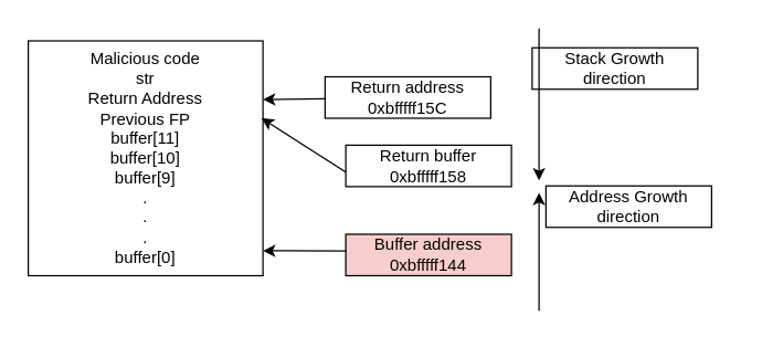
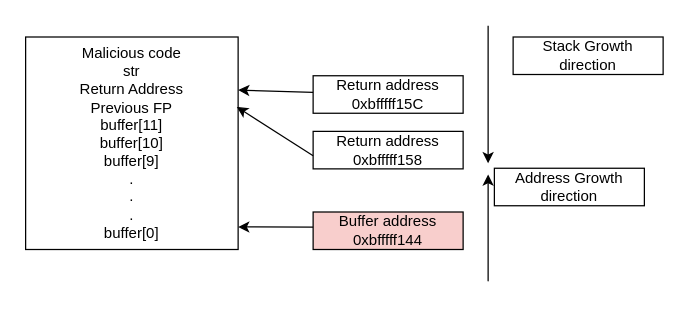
  <mxCell id="0" />
  <mxCell id="1" parent="0" />
  <mxCell id="2" value="Malicious code&lt;br&gt;str&lt;br&gt;Return Address&lt;br&gt;Previous FP&lt;br&gt;buffer[11]&lt;br&gt;buffer[10]&lt;br&gt;buffer[9]&lt;br&gt;.&lt;br&gt;.&lt;br&gt;.&lt;br&gt;buffer[0]&lt;br&gt;" style="whiteSpace=wrap;html=1;aspect=fixed;" vertex="1" parent="1"><mxGeometry x="20" y="29" width="170" height="170" as="geometry" /></mxCell>
- <mxCell id="3" value="Stack Growth direction" style="rounded=0;whiteSpace=wrap;html=1;" vertex="1" parent="1"><mxGeometry x="385" y="34" width="120" height="30" as="geometry" /></mxCell>
+ <mxCell id="3" value="Stack Growth direction" style="rounded=0;whiteSpace=wrap;html=1;" vertex="1" parent="1"><mxGeometry x="410" y="29" width="120" height="30" as="geometry" /></mxCell>
  <mxCell id="4" value="" style="endArrow=classic;html=1;" edge="1" parent="1"><mxGeometry width="50" height="50" relative="1" as="geometry"><mxPoint x="390" y="20" as="sourcePoint" /><mxPoint x="390" y="130" as="targetPoint" /><Array as="points"><mxPoint x="390" y="40" /></Array></mxGeometry></mxCell>
- <mxCell id="5" value="Return address&lt;br&gt;0xbfffff15C&lt;br&gt;" style="rounded=0;whiteSpace=wrap;html=1;" vertex="1" parent="1"><mxGeometry x="235" y="55" width="120" height="30" as="geometry" /></mxCell>
+ <mxCell id="5" value="Return address&lt;br&gt;0xbfffff15C&lt;br&gt;" style="rounded=0;whiteSpace=wrap;html=1;" vertex="1" parent="1"><mxGeometry x="250" y="60" width="120" height="30" as="geometry" /></mxCell>
  <mxCell id="6" value="" style="endArrow=classic;html=1;entryX=1;entryY=0.25;entryDx=0;entryDy=0;" edge="1" parent="1" source="5" target="2"><mxGeometry width="50" height="50" relative="1" as="geometry"><mxPoint x="190" y="109" as="sourcePoint" /><mxPoint x="240" y="59" as="targetPoint" /></mxGeometry></mxCell>
- <mxCell id="7" value="Return buffer&lt;br&gt;0xbfffff158&lt;br&gt;" style="rounded=0;whiteSpace=wrap;html=1;" vertex="1" parent="1"><mxGeometry x="250" y="104.5" width="120" height="30" as="geometry" /></mxCell>
+ <mxCell id="7" value="Return address&lt;br&gt;0xbfffff158&lt;br&gt;" style="rounded=0;whiteSpace=wrap;html=1;" vertex="1" parent="1"><mxGeometry x="250" y="104.5" width="120" height="30" as="geometry" /></mxCell>
  <mxCell id="8" value="" style="endArrow=classic;html=1;entryX=0.994;entryY=0.329;entryDx=0;entryDy=0;entryPerimeter=0;" edge="1" parent="1" target="2"><mxGeometry width="50" height="50" relative="1" as="geometry"><mxPoint x="250" y="124" as="sourcePoint" /><mxPoint x="190" y="122.5" as="targetPoint" /></mxGeometry></mxCell>
  <mxCell id="9" value="Buffer address&lt;br&gt;0xbfffff144&lt;br&gt;" style="rounded=0;whiteSpace=wrap;html=1;fillColor=#f8cecc;" vertex="1" parent="1"><mxGeometry x="250" y="169" width="120" height="30" as="geometry" /></mxCell>
  <mxCell id="10" value="" style="endArrow=classic;html=1;entryX=1;entryY=0.894;entryDx=0;entryDy=0;entryPerimeter=0;" edge="1" parent="1" target="2"><mxGeometry width="50" height="50" relative="1" as="geometry"><mxPoint x="250" y="181" as="sourcePoint" /><mxPoint x="190" y="160" as="targetPoint" /></mxGeometry></mxCell>
  <mxCell id="11" value="" style="endArrow=classic;html=1;" edge="1" parent="1"><mxGeometry width="50" height="50" relative="1" as="geometry"><mxPoint x="390" y="149" as="sourcePoint" /><mxPoint x="390" y="139" as="targetPoint" /><Array as="points"><mxPoint x="390" y="229" /></Array></mxGeometry></mxCell>
  <mxCell id="12" value="Address Growth direction" style="rounded=0;whiteSpace=wrap;html=1;" vertex="1" parent="1"><mxGeometry x="395" y="134" width="120" height="30" as="geometry" /></mxCell>
